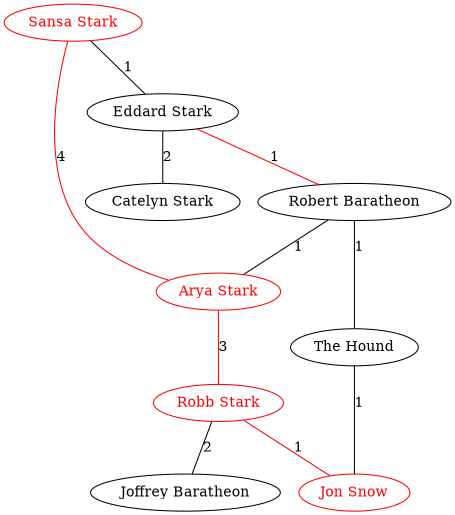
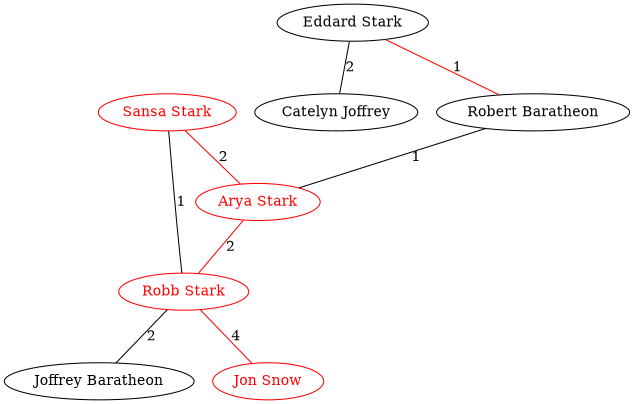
  graph {
    n1 [color=red fontcolor=red label="Sansa Stark"]
    n2 [color=red fontcolor=red label="Arya Stark"]
    n3 [label="Eddard Stark"]
    n4 [color=red fontcolor=red label="Robb Stark"]
-   n5 [label="Catelyn Stark"]
+   n5 [label="Catelyn Joffrey"]
    n6 [label="Robert Baratheon"]
    n7 [label="Joffrey Baratheon"]
    n8 [color=red fontcolor=red label="Jon Snow"]
-   n9 [label="The Hound"]
-   n1 -- n2 [color=red label=4]
-   n1 -- n3 [label=1]
-   n2 -- n4 [color=red label=3]
+   n1 -- n2 [color=red label=2]
+   n1 -- n4 [label=1]
+   n2 -- n4 [color=red label=2]
    n3 -- n5 [label=2]
    n3 -- n6 [color=red label=1]
    n4 -- n7 [label=2]
-   n4 -- n8 [color=red label=1]
+   n4 -- n8 [color=red label=4]
    n6 -- n2 [label=1]
-   n6 -- n9 [label=1]
-   n9 -- n8 [label=1]
  }
